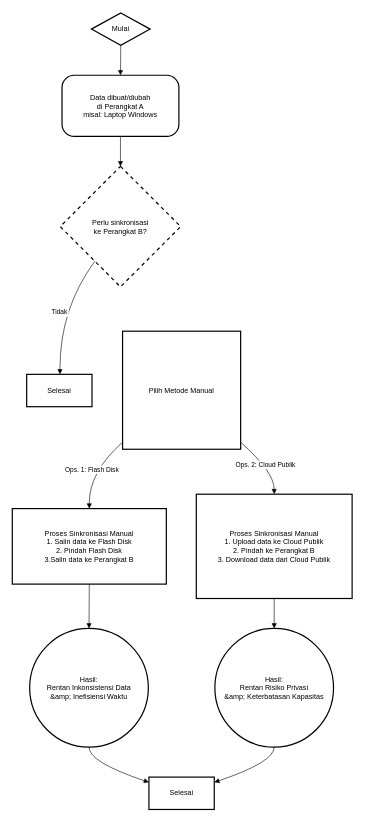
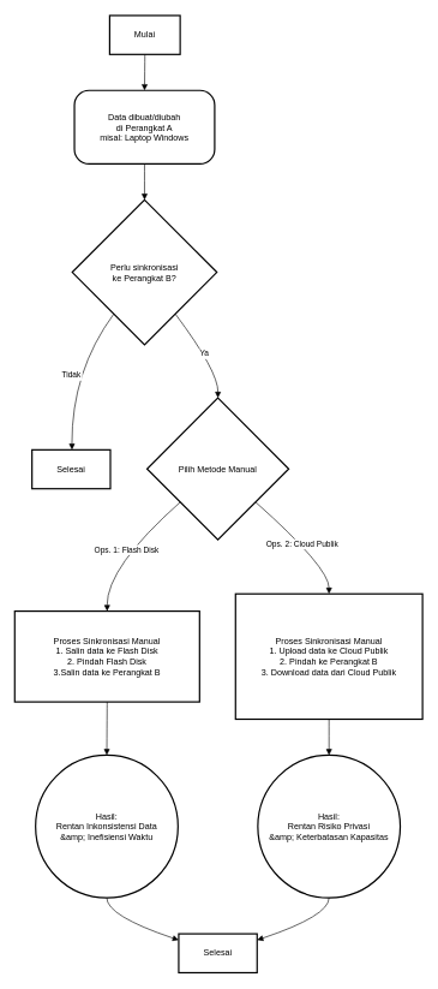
  <mxCell id="0" />
  <mxCell id="1" parent="0" />
- <mxCell id="2" value="Mulai" style="rhombus;whiteSpace=wrap;strokeWidth=2;" vertex="1" parent="1"><mxGeometry x="152" y="20" width="98" height="54" as="geometry" /></mxCell>
+ <mxCell id="2" value="Mulai" style="whiteSpace=wrap;strokeWidth=2;" vertex="1" parent="1"><mxGeometry x="152" y="20" width="98" height="54" as="geometry" /></mxCell>
  <mxCell id="3" value="Data dibuat/diubah &#10; di Perangkat A &#10; misal: Laptop Windows" style="rounded=1;arcSize=20;strokeWidth=2" vertex="1" parent="1"><mxGeometry x="103" y="124" width="195" height="102" as="geometry" /></mxCell>
- <mxCell id="4" value="Perlu sinkronisasi &#10; ke Perangkat B?" style="rhombus;strokeWidth=2;whiteSpace=wrap;dashed=1;" vertex="1" parent="1"><mxGeometry x="100" y="276" width="201" height="201" as="geometry" /></mxCell>
+ <mxCell id="4" value="Perlu sinkronisasi &#10; ke Perangkat B?" style="rhombus;strokeWidth=2;whiteSpace=wrap;" vertex="1" parent="1"><mxGeometry x="100" y="276" width="201" height="201" as="geometry" /></mxCell>
  <mxCell id="5" value="Selesai" style="whiteSpace=wrap;strokeWidth=2;" vertex="1" parent="1"><mxGeometry x="44" y="623" width="109" height="54" as="geometry" /></mxCell>
- <mxCell id="6" value="Pilih Metode Manual" style="strokeWidth=2;whiteSpace=wrap;rounded=0;" vertex="1" parent="1"><mxGeometry x="204" y="551" width="197" height="197" as="geometry" /></mxCell>
+ <mxCell id="6" value="Pilih Metode Manual" style="rhombus;strokeWidth=2;whiteSpace=wrap;" vertex="1" parent="1"><mxGeometry x="204" y="551" width="197" height="197" as="geometry" /></mxCell>
  <mxCell id="7" value="Proses Sinkronisasi Manual &#10; 1. Salin data ke Flash Disk &#10; 2. Pindah Flash Disk &#10; 3.Salin data ke Perangkat B" style="whiteSpace=wrap;strokeWidth=2;" vertex="1" parent="1"><mxGeometry x="20" y="847" width="257" height="126" as="geometry" /></mxCell>
  <mxCell id="8" value="Proses Sinkronisasi Manual &#10; 1. Upload data ke Cloud Publik &#10; 2. Pindah ke Perangkat B &#10; 3. Download data dari Cloud Publik" style="whiteSpace=wrap;strokeWidth=2;" vertex="1" parent="1"><mxGeometry x="327" y="823" width="260" height="174" as="geometry" /></mxCell>
  <mxCell id="9" value="Hasil: &#10; Rentan Inkonsistensi Data &#10; &amp;amp; Inefisiensi Waktu" style="ellipse;aspect=fixed;strokeWidth=2;whiteSpace=wrap;" vertex="1" parent="1"><mxGeometry x="49" y="1047" width="198" height="198" as="geometry" /></mxCell>
  <mxCell id="10" value="Hasil: &#10; Rentan Risiko Privasi &#10; &amp;amp; Keterbatasan Kapasitas" style="ellipse;aspect=fixed;strokeWidth=2;whiteSpace=wrap;" vertex="1" parent="1"><mxGeometry x="358" y="1047" width="198" height="198" as="geometry" /></mxCell>
  <mxCell id="11" value="Selesai" style="whiteSpace=wrap;strokeWidth=2;" vertex="1" parent="1"><mxGeometry x="248" y="1295" width="109" height="54" as="geometry" /></mxCell>
  <mxCell id="12" value="" style="curved=1;startArrow=none;endArrow=block;exitX=0.5;exitY=1;entryX=0.5;entryY=0;rounded=0;" edge="1" parent="1" source="2" target="3"><mxGeometry relative="1" as="geometry"><Array as="points" /></mxGeometry></mxCell>
  <mxCell id="13" value="" style="curved=1;startArrow=none;endArrow=block;exitX=0.5;exitY=1;entryX=0.5;entryY=0;rounded=0;" edge="1" parent="1" source="3" target="4"><mxGeometry relative="1" as="geometry"><Array as="points" /></mxGeometry></mxCell>
  <mxCell id="14" value="Tidak" style="curved=1;startArrow=none;endArrow=block;exitX=0.13;exitY=1;entryX=0.51;entryY=0;rounded=0;" edge="1" parent="1" source="4" target="5"><mxGeometry relative="1" as="geometry"><Array as="points"><mxPoint x="99" y="514" /></Array></mxGeometry></mxCell>
+ <mxCell id="15" value="Ya" style="curved=1;startArrow=none;endArrow=block;exitX=0.87;exitY=1;entryX=0.5;entryY=0;rounded=0;" edge="1" parent="1" source="4" target="6"><mxGeometry relative="1" as="geometry"><Array as="points"><mxPoint x="303" y="514" /></Array></mxGeometry></mxCell>
  <mxCell id="16" value="Ops. 1: Flash Disk" style="curved=1;startArrow=none;endArrow=block;exitX=0;exitY=0.94;entryX=0.5;entryY=0;rounded=0;" edge="1" parent="1" source="6" target="7"><mxGeometry relative="1" as="geometry"><Array as="points"><mxPoint x="148" y="786" /></Array></mxGeometry></mxCell>
  <mxCell id="17" value="Ops. 2: Cloud Publik" style="curved=1;startArrow=none;endArrow=block;exitX=1;exitY=0.94;entryX=0.5;entryY=0;rounded=0;" edge="1" parent="1" source="6" target="8"><mxGeometry relative="1" as="geometry"><Array as="points"><mxPoint x="457" y="786" /></Array></mxGeometry></mxCell>
  <mxCell id="18" value="" style="curved=1;startArrow=none;endArrow=block;exitX=0.5;exitY=1;entryX=0.5;entryY=0;rounded=0;" edge="1" parent="1" source="7" target="9"><mxGeometry relative="1" as="geometry"><Array as="points" /></mxGeometry></mxCell>
  <mxCell id="19" value="" style="curved=1;startArrow=none;endArrow=block;exitX=0.5;exitY=1;entryX=0.5;entryY=0;rounded=0;" edge="1" parent="1" source="8" target="10"><mxGeometry relative="1" as="geometry"><Array as="points" /></mxGeometry></mxCell>
  <mxCell id="20" value="" style="curved=1;startArrow=none;endArrow=block;exitX=0.5;exitY=1;entryX=0;entryY=0.16;rounded=0;" edge="1" parent="1" source="9" target="11"><mxGeometry relative="1" as="geometry"><Array as="points"><mxPoint x="148" y="1270" /></Array></mxGeometry></mxCell>
  <mxCell id="21" value="" style="curved=1;startArrow=none;endArrow=block;exitX=0.5;exitY=1;entryX=1;entryY=0.16;rounded=0;" edge="1" parent="1" source="10" target="11"><mxGeometry relative="1" as="geometry"><Array as="points"><mxPoint x="457" y="1270" /></Array></mxGeometry></mxCell>
